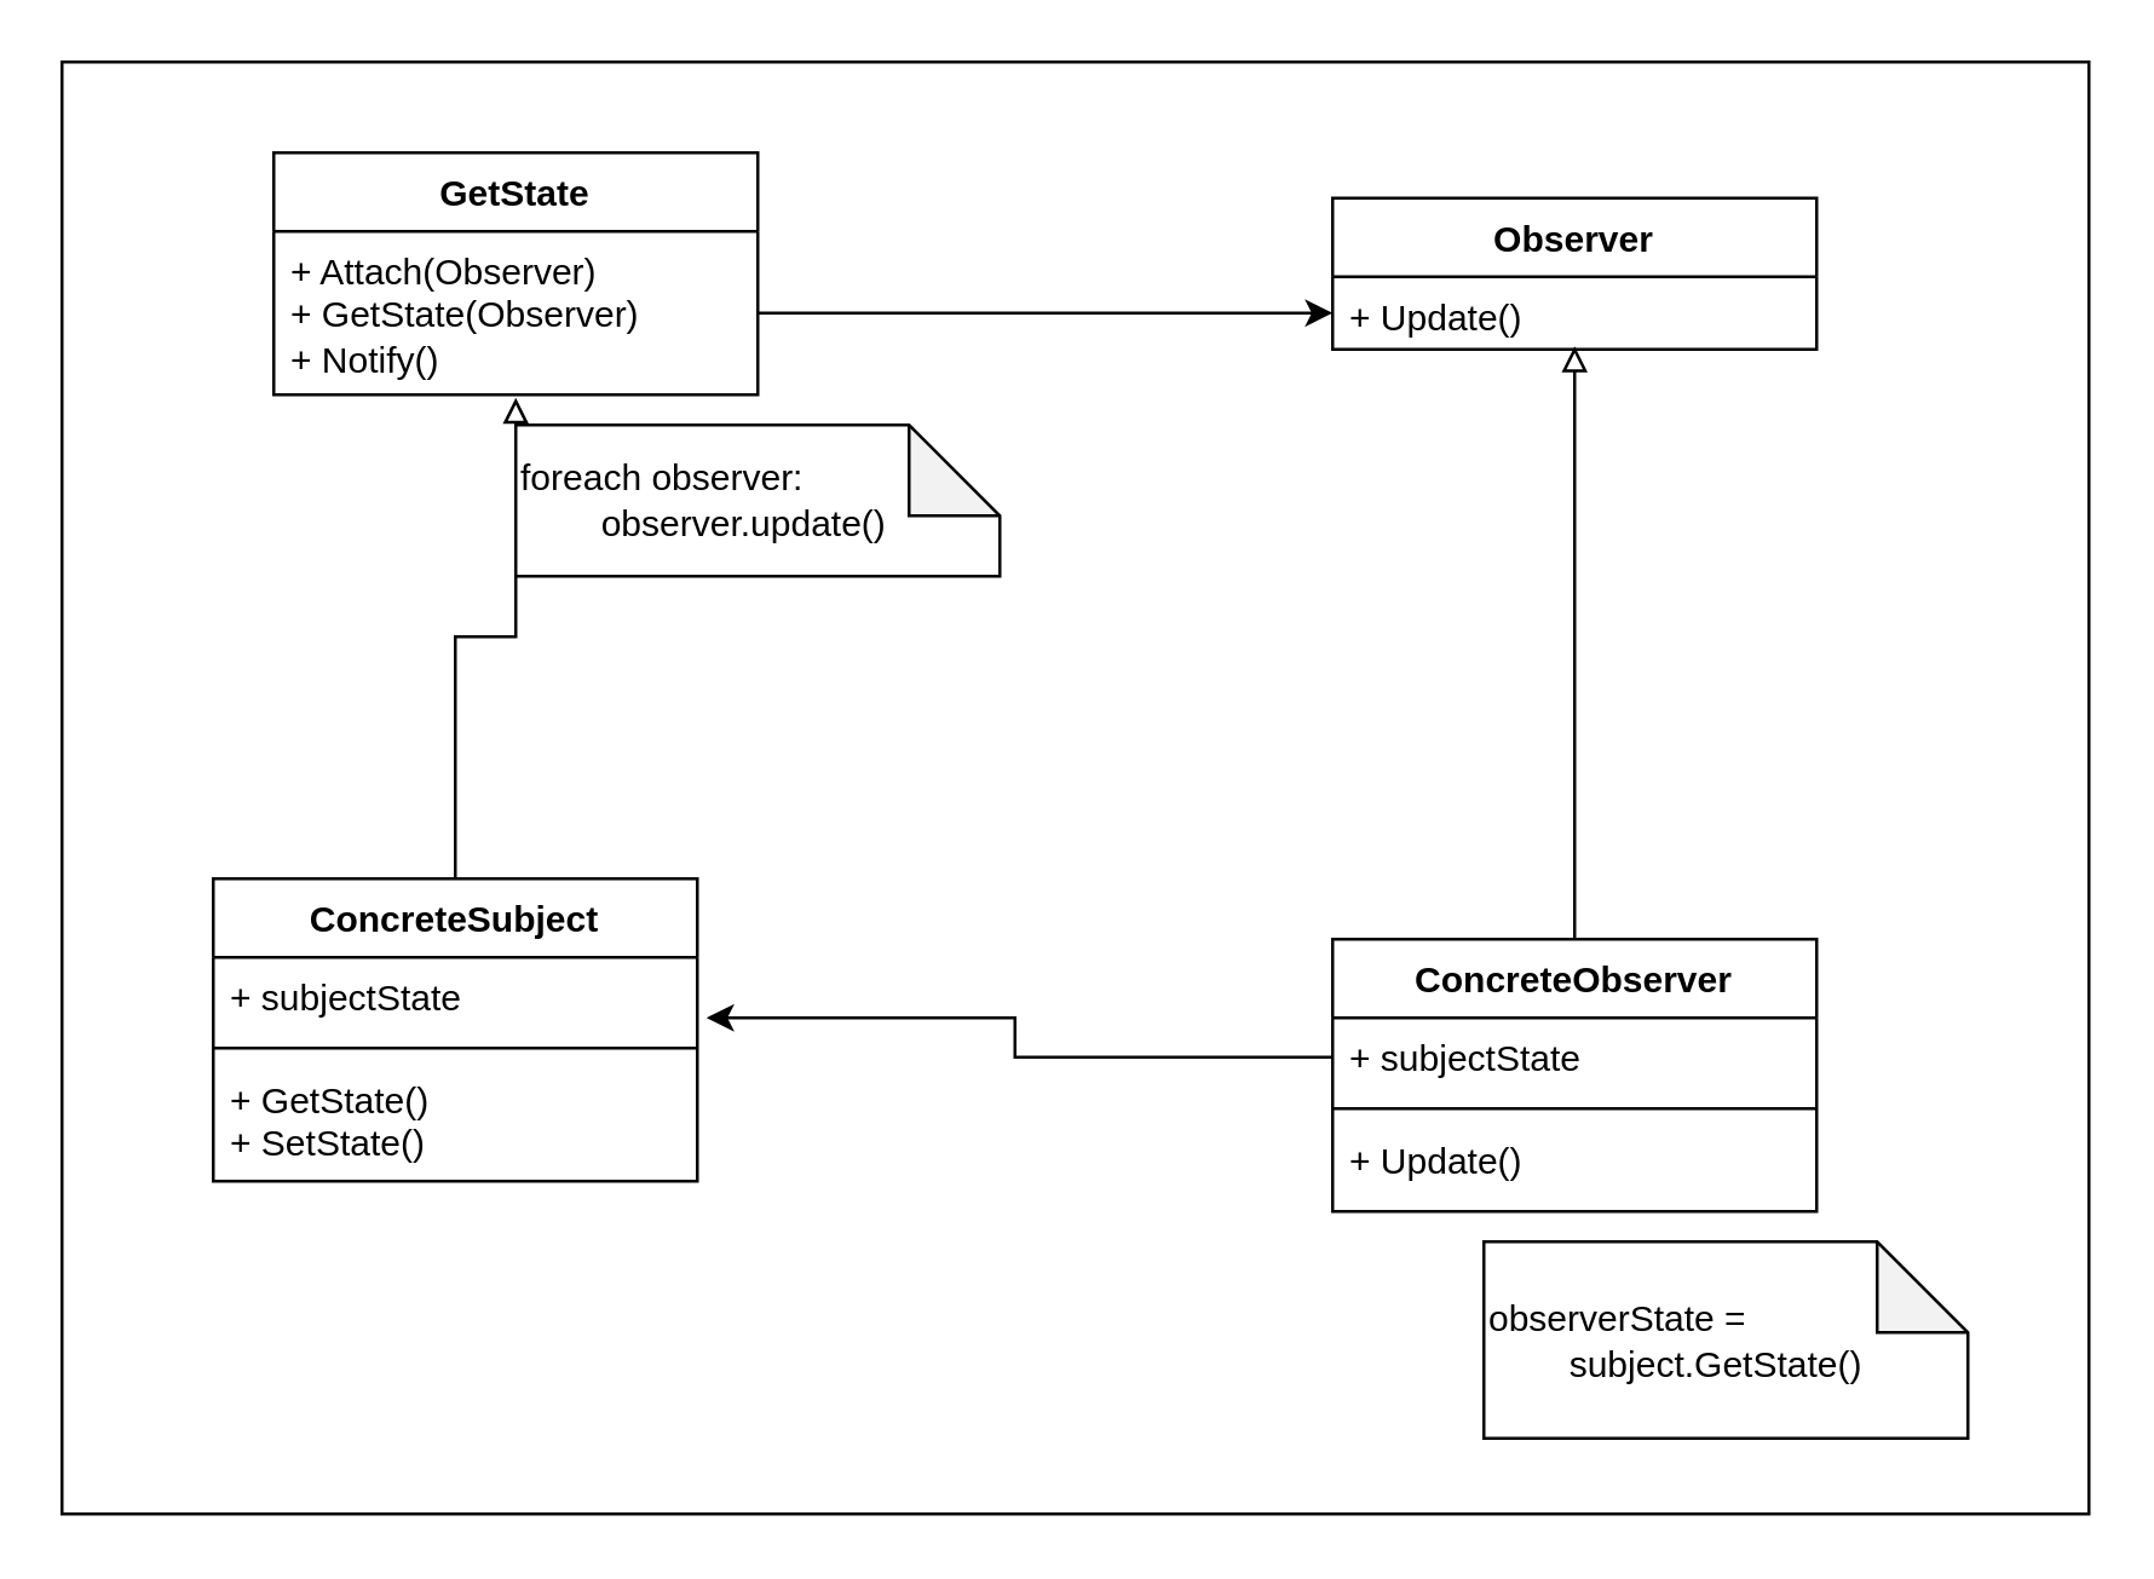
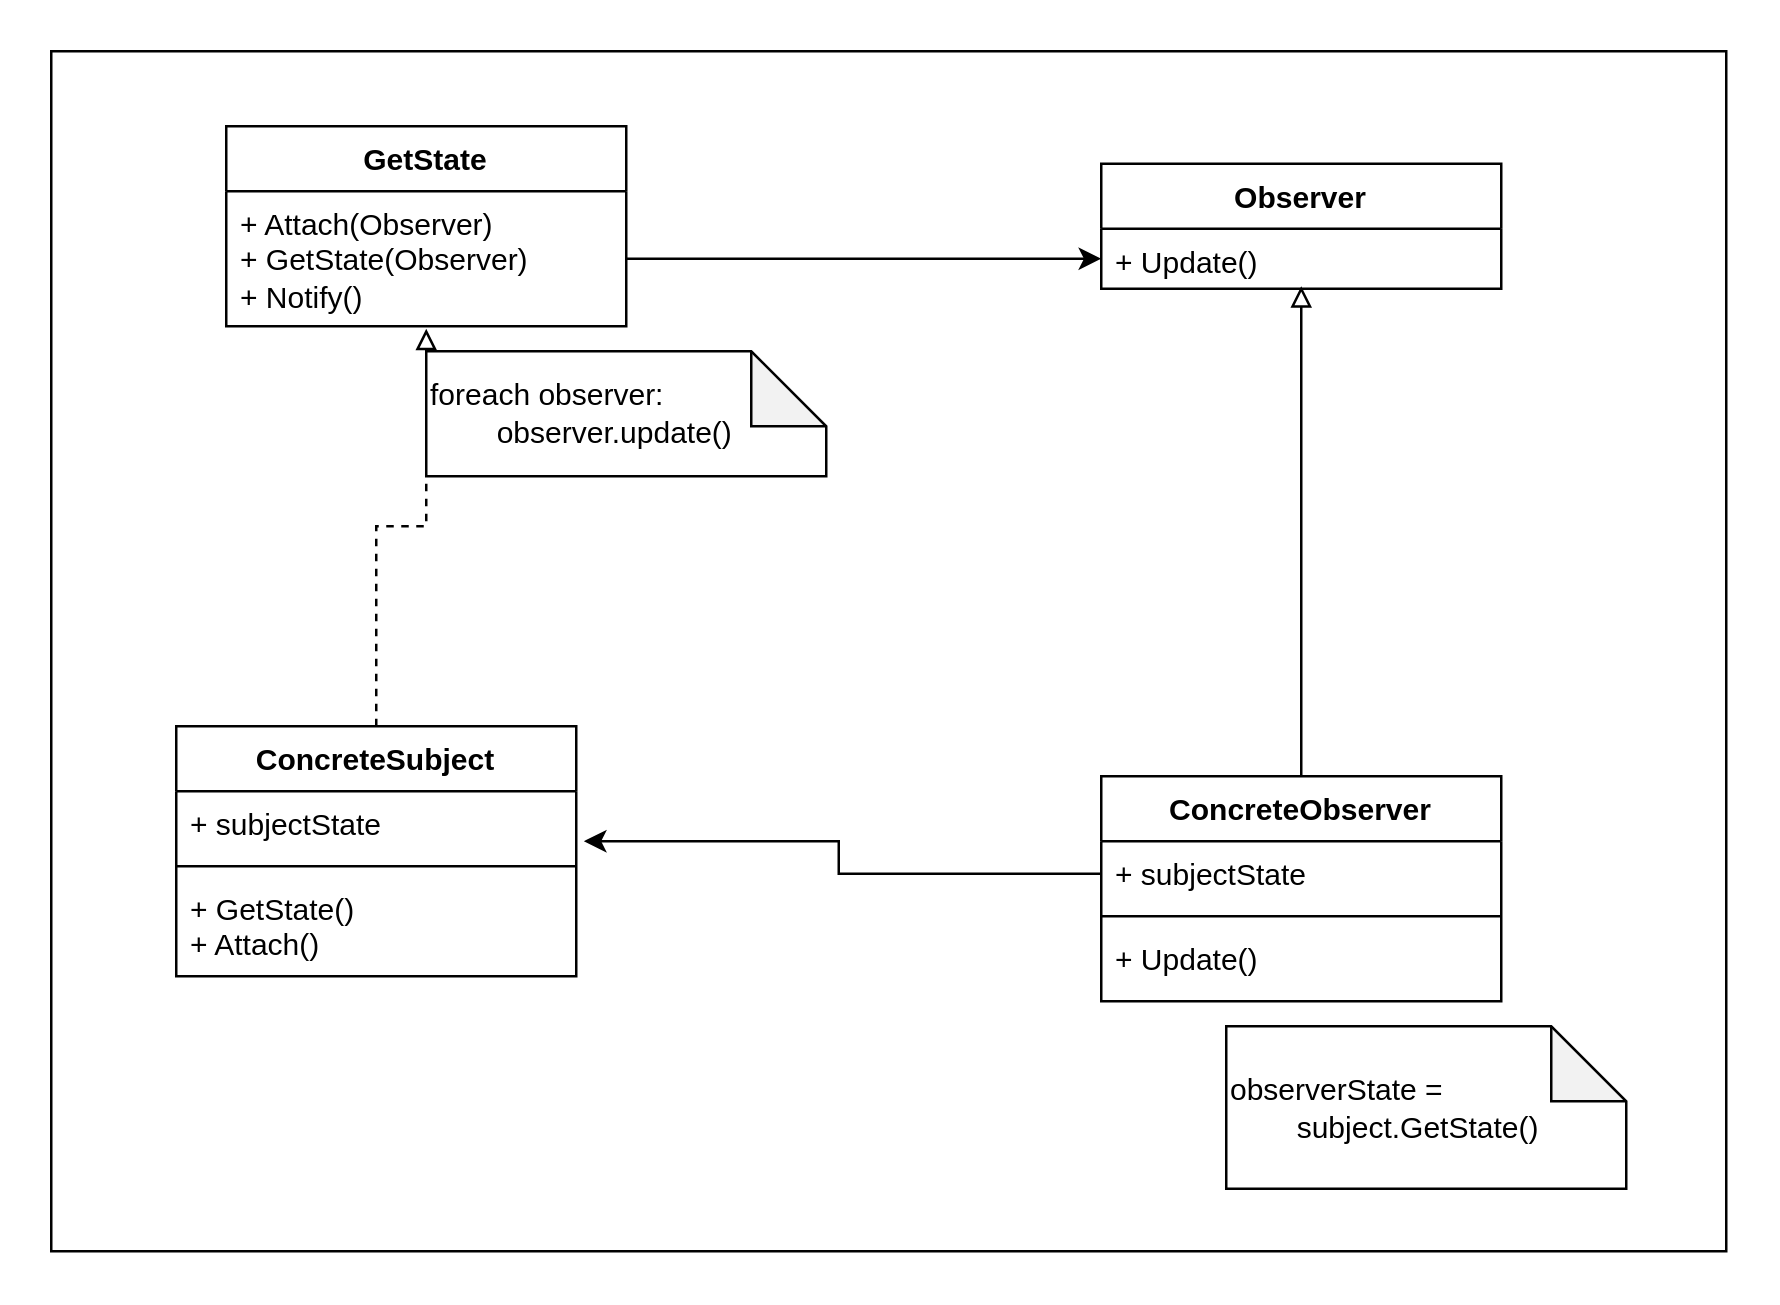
  <mxCell id="0" />
  <mxCell id="1" parent="0" />
  <mxCell id="2" value="" style="rounded=0;whiteSpace=wrap;html=1;" vertex="1" parent="1"><mxGeometry x="20" y="20" width="670" height="480" as="geometry" /></mxCell>
  <mxCell id="3" value="GetState" style="swimlane;fontStyle=1;align=center;verticalAlign=top;childLayout=stackLayout;horizontal=1;startSize=26;horizontalStack=0;resizeParent=1;resizeParentMax=0;resizeLast=0;collapsible=1;marginBottom=0;whiteSpace=wrap;html=1;" vertex="1" parent="1"><mxGeometry x="90" y="50" width="160" height="80" as="geometry" /></mxCell>
  <mxCell id="4" value="+ Attach(Observer)&lt;br&gt;+ GetState(Observer)&lt;br&gt;+ Notify()" style="text;strokeColor=none;fillColor=none;align=left;verticalAlign=top;spacingLeft=4;spacingRight=4;overflow=hidden;rotatable=0;points=[[0,0.5],[1,0.5]];portConstraint=eastwest;whiteSpace=wrap;html=1;" vertex="1" parent="3"><mxGeometry y="26" width="160" height="54" as="geometry" /></mxCell>
  <mxCell id="5" value="Observer" style="swimlane;fontStyle=1;align=center;verticalAlign=top;childLayout=stackLayout;horizontal=1;startSize=26;horizontalStack=0;resizeParent=1;resizeParentMax=0;resizeLast=0;collapsible=1;marginBottom=0;whiteSpace=wrap;html=1;" vertex="1" parent="1"><mxGeometry x="440" y="65" width="160" height="50" as="geometry" /></mxCell>
  <mxCell id="6" value="+ Update()" style="text;strokeColor=none;fillColor=none;align=left;verticalAlign=top;spacingLeft=4;spacingRight=4;overflow=hidden;rotatable=0;points=[[0,0.5],[1,0.5]];portConstraint=eastwest;whiteSpace=wrap;html=1;" vertex="1" parent="5"><mxGeometry y="26" width="160" height="24" as="geometry" /></mxCell>
- <mxCell id="7" style="edgeStyle=orthogonalEdgeStyle;rounded=0;orthogonalLoop=1;jettySize=auto;html=1;entryX=0.5;entryY=1.019;entryDx=0;entryDy=0;entryPerimeter=0;endArrow=block;endFill=0;exitX=0.5;exitY=0;exitDx=0;exitDy=0;" edge="1" parent="1" source="13" target="4"><mxGeometry relative="1" as="geometry"><mxPoint x="170" y="270" as="sourcePoint" /></mxGeometry></mxCell>
+ <mxCell id="7" style="edgeStyle=orthogonalEdgeStyle;rounded=0;orthogonalLoop=1;jettySize=auto;html=1;entryX=0.5;entryY=1.019;entryDx=0;entryDy=0;entryPerimeter=0;endArrow=block;endFill=0;exitX=0.5;exitY=0;exitDx=0;exitDy=0;dashed=1;" edge="1" parent="1" source="13" target="4"><mxGeometry relative="1" as="geometry"><mxPoint x="170" y="270" as="sourcePoint" /></mxGeometry></mxCell>
  <mxCell id="8" style="edgeStyle=orthogonalEdgeStyle;rounded=0;orthogonalLoop=1;jettySize=auto;html=1;entryX=0.5;entryY=0.958;entryDx=0;entryDy=0;entryPerimeter=0;endArrow=block;endFill=0;exitX=0.5;exitY=0;exitDx=0;exitDy=0;" edge="1" parent="1" source="17" target="6"><mxGeometry relative="1" as="geometry"><mxPoint x="520" y="280" as="sourcePoint" /></mxGeometry></mxCell>
  <mxCell id="9" style="edgeStyle=orthogonalEdgeStyle;rounded=0;orthogonalLoop=1;jettySize=auto;html=1;entryX=1.019;entryY=0.769;entryDx=0;entryDy=0;exitX=0;exitY=0.5;exitDx=0;exitDy=0;entryPerimeter=0;" edge="1" parent="1" source="18" target="14"><mxGeometry relative="1" as="geometry"><mxPoint x="440" y="318" as="sourcePoint" /><mxPoint x="250" y="313" as="targetPoint" /></mxGeometry></mxCell>
  <mxCell id="10" style="edgeStyle=orthogonalEdgeStyle;rounded=0;orthogonalLoop=1;jettySize=auto;html=1;entryX=0;entryY=0.5;entryDx=0;entryDy=0;" edge="1" parent="1" source="4" target="6"><mxGeometry relative="1" as="geometry" /></mxCell>
  <mxCell id="11" value="foreach observer:&lt;br&gt;&lt;span style=&quot;white-space: pre;&quot;&gt;&#09;&lt;/span&gt;observer.update()" style="shape=note;whiteSpace=wrap;html=1;backgroundOutline=1;darkOpacity=0.05;align=left;" vertex="1" parent="1"><mxGeometry x="170" y="140" width="160" height="50" as="geometry" /></mxCell>
  <mxCell id="12" value="observerState =&lt;br&gt;&lt;span style=&quot;white-space: pre;&quot;&gt;&#09;&lt;/span&gt;subject.GetState()" style="shape=note;whiteSpace=wrap;html=1;backgroundOutline=1;darkOpacity=0.05;align=left;" vertex="1" parent="1"><mxGeometry x="490" y="410" width="160" height="65" as="geometry" /></mxCell>
  <mxCell id="13" value="ConcreteSubject" style="swimlane;fontStyle=1;align=center;verticalAlign=top;childLayout=stackLayout;horizontal=1;startSize=26;horizontalStack=0;resizeParent=1;resizeParentMax=0;resizeLast=0;collapsible=1;marginBottom=0;whiteSpace=wrap;html=1;" vertex="1" parent="1"><mxGeometry x="70" y="290" width="160" height="100" as="geometry" /></mxCell>
  <mxCell id="14" value="+ subjectState" style="text;strokeColor=none;fillColor=none;align=left;verticalAlign=top;spacingLeft=4;spacingRight=4;overflow=hidden;rotatable=0;points=[[0,0.5],[1,0.5]];portConstraint=eastwest;whiteSpace=wrap;html=1;" vertex="1" parent="13"><mxGeometry y="26" width="160" height="26" as="geometry" /></mxCell>
  <mxCell id="15" value="" style="line;strokeWidth=1;fillColor=none;align=left;verticalAlign=middle;spacingTop=-1;spacingLeft=3;spacingRight=3;rotatable=0;labelPosition=right;points=[];portConstraint=eastwest;strokeColor=inherit;" vertex="1" parent="13"><mxGeometry y="52" width="160" height="8" as="geometry" /></mxCell>
- <mxCell id="16" value="+ GetState()&lt;br&gt;+ SetState()" style="text;strokeColor=none;fillColor=none;align=left;verticalAlign=top;spacingLeft=4;spacingRight=4;overflow=hidden;rotatable=0;points=[[0,0.5],[1,0.5]];portConstraint=eastwest;whiteSpace=wrap;html=1;" vertex="1" parent="13"><mxGeometry y="60" width="160" height="40" as="geometry" /></mxCell>
+ <mxCell id="16" value="+ GetState()&lt;br&gt;+ Attach()" style="text;strokeColor=none;fillColor=none;align=left;verticalAlign=top;spacingLeft=4;spacingRight=4;overflow=hidden;rotatable=0;points=[[0,0.5],[1,0.5]];portConstraint=eastwest;whiteSpace=wrap;html=1;" vertex="1" parent="13"><mxGeometry y="60" width="160" height="40" as="geometry" /></mxCell>
  <mxCell id="17" value="ConcreteObserver" style="swimlane;fontStyle=1;align=center;verticalAlign=top;childLayout=stackLayout;horizontal=1;startSize=26;horizontalStack=0;resizeParent=1;resizeParentMax=0;resizeLast=0;collapsible=1;marginBottom=0;whiteSpace=wrap;html=1;" vertex="1" parent="1"><mxGeometry x="440" y="310" width="160" height="90" as="geometry" /></mxCell>
  <mxCell id="18" value="+ subjectState" style="text;strokeColor=none;fillColor=none;align=left;verticalAlign=top;spacingLeft=4;spacingRight=4;overflow=hidden;rotatable=0;points=[[0,0.5],[1,0.5]];portConstraint=eastwest;whiteSpace=wrap;html=1;" vertex="1" parent="17"><mxGeometry y="26" width="160" height="26" as="geometry" /></mxCell>
  <mxCell id="19" value="" style="line;strokeWidth=1;fillColor=none;align=left;verticalAlign=middle;spacingTop=-1;spacingLeft=3;spacingRight=3;rotatable=0;labelPosition=right;points=[];portConstraint=eastwest;strokeColor=inherit;" vertex="1" parent="17"><mxGeometry y="52" width="160" height="8" as="geometry" /></mxCell>
  <mxCell id="20" value="+ Update()" style="text;strokeColor=none;fillColor=none;align=left;verticalAlign=top;spacingLeft=4;spacingRight=4;overflow=hidden;rotatable=0;points=[[0,0.5],[1,0.5]];portConstraint=eastwest;whiteSpace=wrap;html=1;" vertex="1" parent="17"><mxGeometry y="60" width="160" height="30" as="geometry" /></mxCell>
